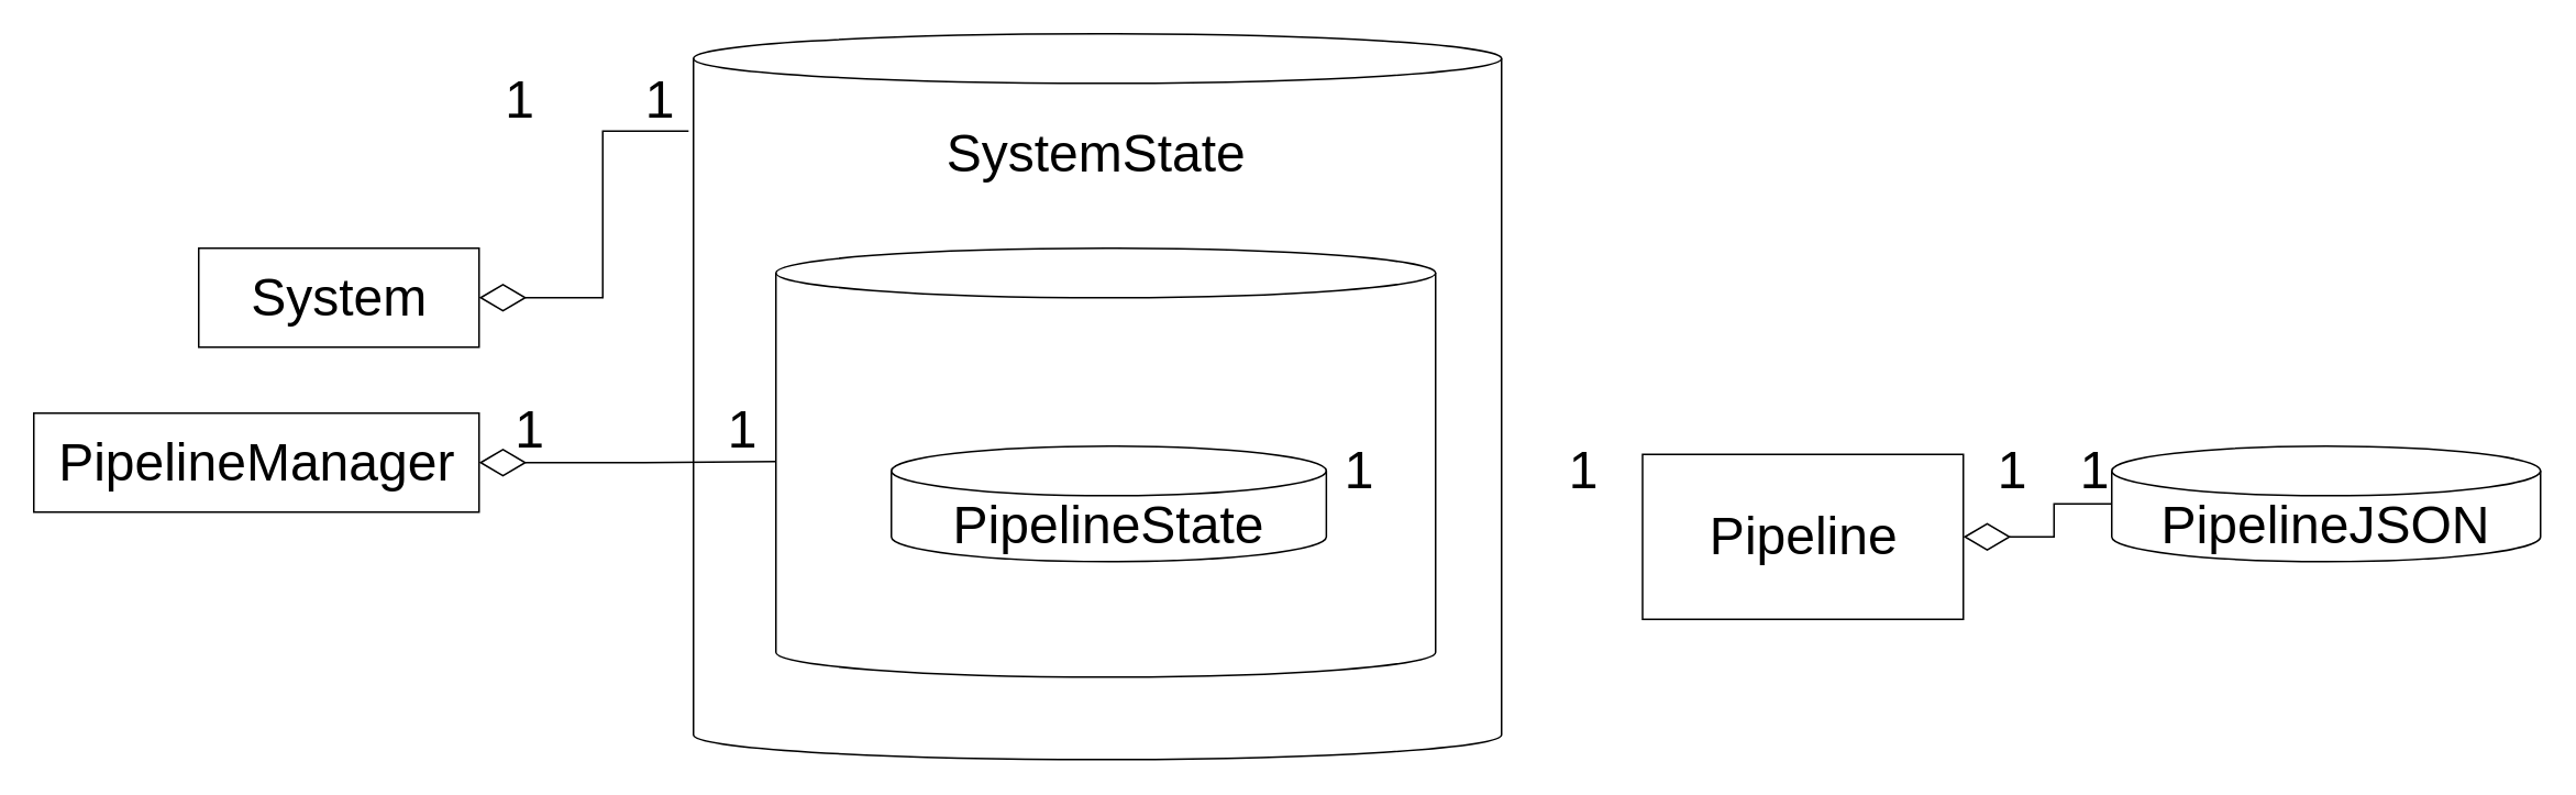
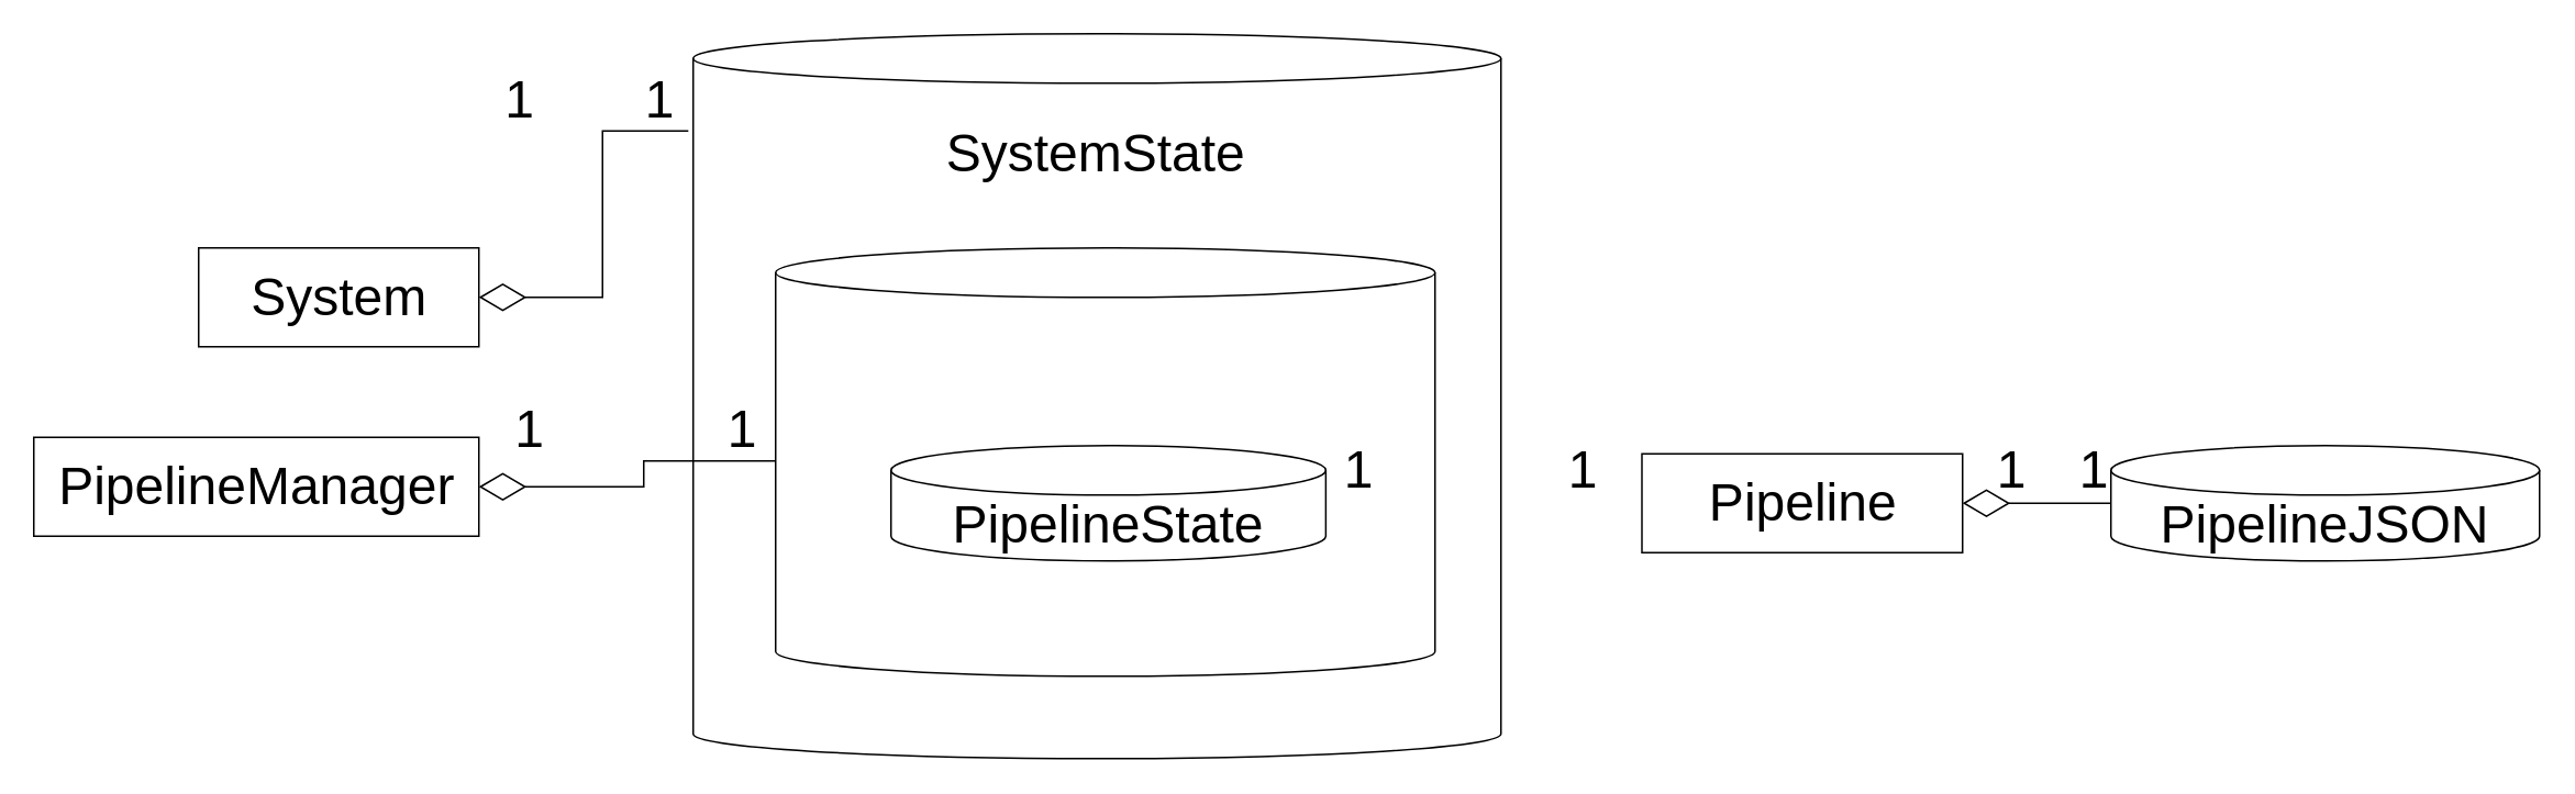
  <mxCell id="0" />
  <mxCell id="1" parent="0" />
  <mxCell id="2" value="" style="shape=cylinder3;whiteSpace=wrap;html=1;boundedLbl=1;backgroundOutline=1;size=15;" vertex="1" parent="1"><mxGeometry x="420" y="20" width="490" height="440" as="geometry" /></mxCell>
  <mxCell id="3" value="" style="shape=cylinder3;whiteSpace=wrap;html=1;boundedLbl=1;backgroundOutline=1;size=15;" vertex="1" parent="1"><mxGeometry x="470" y="150" width="400" height="260" as="geometry" /></mxCell>
  <mxCell id="4" style="edgeStyle=orthogonalEdgeStyle;rounded=0;orthogonalLoop=1;jettySize=auto;html=1;entryX=-0.006;entryY=0.134;entryDx=0;entryDy=0;entryPerimeter=0;startArrow=diamondThin;startFill=0;endArrow=none;endFill=0;startSize=26;endSize=26;" edge="1" parent="1" source="5" target="2"><mxGeometry relative="1" as="geometry" /></mxCell>
  <mxCell id="5" value="System" style="html=1;fontSize=32;" vertex="1" parent="1"><mxGeometry x="120" y="150" width="170" height="60" as="geometry" /></mxCell>
  <mxCell id="6" style="edgeStyle=orthogonalEdgeStyle;rounded=0;orthogonalLoop=1;jettySize=auto;html=1;entryX=0;entryY=0;entryDx=0;entryDy=129.285;entryPerimeter=0;startArrow=diamondThin;startFill=0;endArrow=none;endFill=0;startSize=26;endSize=26;" edge="1" parent="1" source="7" target="3"><mxGeometry relative="1" as="geometry" /></mxCell>
- <mxCell id="7" value="PipelineManager" style="html=1;fontSize=32;" vertex="1" parent="1"><mxGeometry x="20" y="250" width="270" height="60" as="geometry" /></mxCell>
+ <mxCell id="7" value="PipelineManager" style="html=1;fontSize=32;" vertex="1" parent="1"><mxGeometry x="20" y="265" width="270" height="60" as="geometry" /></mxCell>
  <mxCell id="8" style="edgeStyle=orthogonalEdgeStyle;rounded=0;orthogonalLoop=1;jettySize=auto;html=1;startArrow=diamondThin;startFill=0;endArrow=none;endFill=0;startSize=26;endSize=26;" edge="1" parent="1" source="9" target="11"><mxGeometry relative="1" as="geometry" /></mxCell>
- <mxCell id="9" value="Pipeline" style="html=1;fontSize=32;" vertex="1" parent="1"><mxGeometry x="995.5" y="275" width="194.5" height="100" as="geometry" /></mxCell>
+ <mxCell id="9" value="Pipeline" style="html=1;fontSize=32;" vertex="1" parent="1"><mxGeometry x="995.5" y="275" width="194.5" height="60" as="geometry" /></mxCell>
  <mxCell id="10" value="&lt;span style=&quot;font-size: 32px&quot;&gt;PipelineState&lt;/span&gt;" style="shape=cylinder3;whiteSpace=wrap;html=1;boundedLbl=1;backgroundOutline=1;size=15;" vertex="1" parent="1"><mxGeometry x="540" y="270" width="263.75" height="70" as="geometry" /></mxCell>
  <mxCell id="11" value="&lt;span style=&quot;font-size: 32px&quot;&gt;PipelineJSON&lt;/span&gt;" style="shape=cylinder3;whiteSpace=wrap;html=1;boundedLbl=1;backgroundOutline=1;size=15;" vertex="1" parent="1"><mxGeometry x="1280" y="270" width="260" height="70" as="geometry" /></mxCell>
  <mxCell id="12" value="&lt;font style=&quot;font-size: 32px&quot;&gt;SystemState&lt;/font&gt;" style="text;html=1;strokeColor=none;fillColor=none;align=center;verticalAlign=middle;whiteSpace=wrap;rounded=0;" vertex="1" parent="1"><mxGeometry x="637.273" y="69.996" width="55.455" height="45.918" as="geometry" /></mxCell>
  <mxCell id="13" value="&lt;font style=&quot;font-size: 32px&quot;&gt;1&lt;/font&gt;" style="text;html=1;strokeColor=none;fillColor=none;align=center;verticalAlign=middle;whiteSpace=wrap;rounded=0;" vertex="1" parent="1"><mxGeometry x="803.75" y="275" width="40" height="20" as="geometry" /></mxCell>
  <mxCell id="14" value="&lt;font style=&quot;font-size: 32px&quot;&gt;1&lt;/font&gt;" style="text;html=1;strokeColor=none;fillColor=none;align=center;verticalAlign=middle;whiteSpace=wrap;rounded=0;" vertex="1" parent="1"><mxGeometry x="940" y="275" width="40" height="20" as="geometry" /></mxCell>
  <mxCell id="15" value="&lt;font style=&quot;font-size: 32px&quot;&gt;1&lt;/font&gt;" style="text;html=1;strokeColor=none;fillColor=none;align=center;verticalAlign=middle;whiteSpace=wrap;rounded=0;" vertex="1" parent="1"><mxGeometry x="1200" y="275" width="40" height="20" as="geometry" /></mxCell>
  <mxCell id="16" value="&lt;font style=&quot;font-size: 32px&quot;&gt;1&lt;/font&gt;" style="text;html=1;strokeColor=none;fillColor=none;align=center;verticalAlign=middle;whiteSpace=wrap;rounded=0;" vertex="1" parent="1"><mxGeometry x="1250" y="275" width="40" height="20" as="geometry" /></mxCell>
  <mxCell id="17" value="&lt;font style=&quot;font-size: 32px&quot;&gt;1&lt;/font&gt;" style="text;html=1;strokeColor=none;fillColor=none;align=center;verticalAlign=middle;whiteSpace=wrap;rounded=0;" vertex="1" parent="1"><mxGeometry x="295" y="50" width="40" height="20" as="geometry" /></mxCell>
  <mxCell id="18" value="&lt;font style=&quot;font-size: 32px&quot;&gt;1&lt;/font&gt;" style="text;html=1;strokeColor=none;fillColor=none;align=center;verticalAlign=middle;whiteSpace=wrap;rounded=0;" vertex="1" parent="1"><mxGeometry x="380" y="50" width="40" height="20" as="geometry" /></mxCell>
  <mxCell id="19" value="&lt;font style=&quot;font-size: 32px&quot;&gt;1&lt;/font&gt;" style="text;html=1;strokeColor=none;fillColor=none;align=center;verticalAlign=middle;whiteSpace=wrap;rounded=0;" vertex="1" parent="1"><mxGeometry x="301" y="250" width="40" height="20" as="geometry" /></mxCell>
  <mxCell id="20" value="&lt;font style=&quot;font-size: 32px&quot;&gt;1&lt;/font&gt;" style="text;html=1;strokeColor=none;fillColor=none;align=center;verticalAlign=middle;whiteSpace=wrap;rounded=0;" vertex="1" parent="1"><mxGeometry x="430" y="250" width="40" height="20" as="geometry" /></mxCell>
